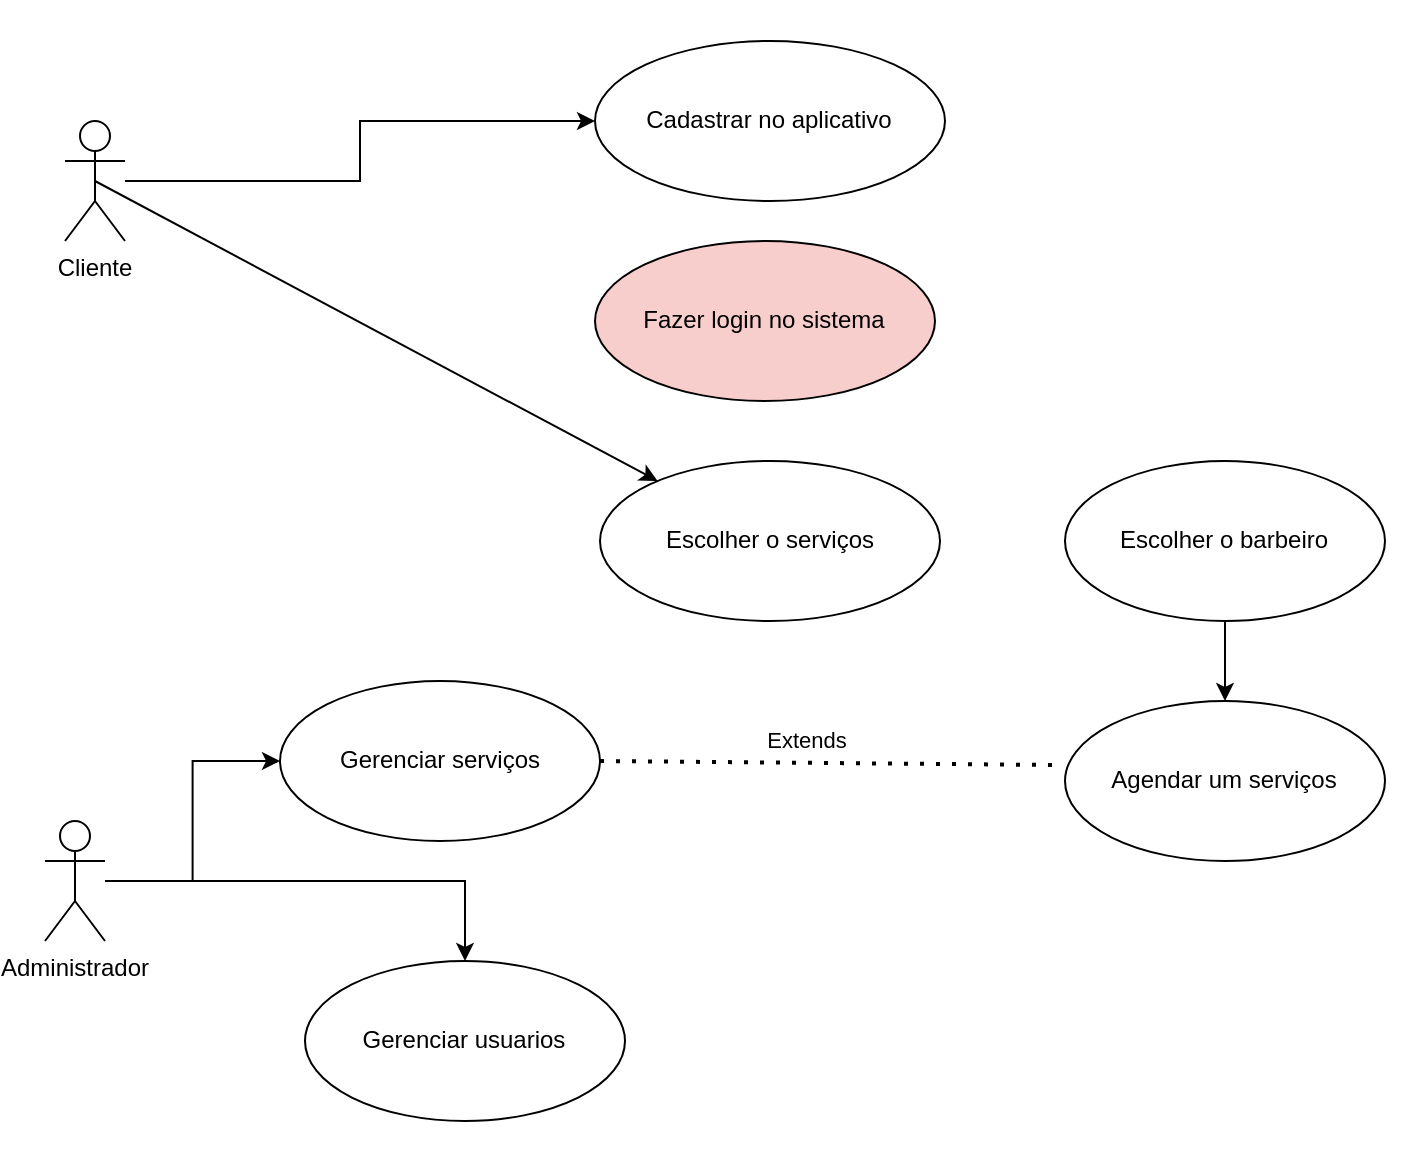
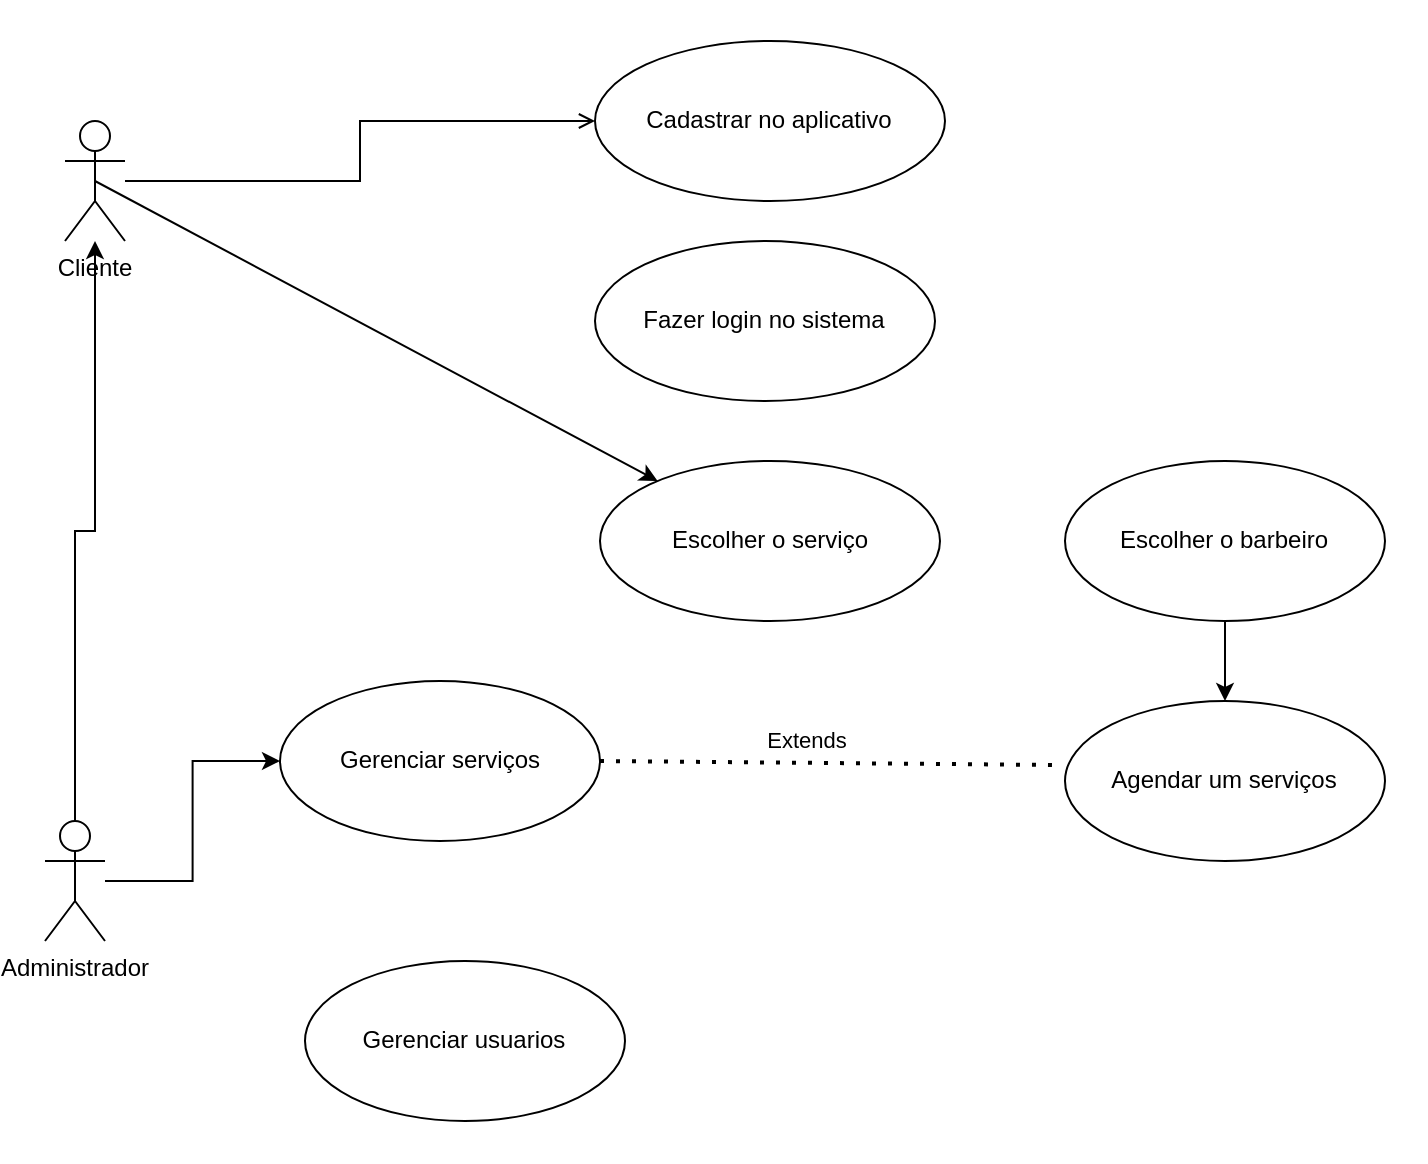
  <mxCell id="0" />
  <mxCell id="1" parent="0" />
- <mxCell id="2" style="edgeStyle=orthogonalEdgeStyle;rounded=0;orthogonalLoop=1;jettySize=auto;html=1;" edge="1" parent="1" source="3" target="7"><mxGeometry relative="1" as="geometry" /></mxCell>
+ <mxCell id="2" style="edgeStyle=orthogonalEdgeStyle;rounded=0;orthogonalLoop=1;jettySize=auto;html=1;endArrow=open;" edge="1" parent="1" source="3" target="7"><mxGeometry relative="1" as="geometry" /></mxCell>
  <mxCell id="3" value="Cliente" style="shape=umlActor;verticalLabelPosition=bottom;verticalAlign=top;html=1;outlineConnect=0;" parent="1" vertex="1"><mxGeometry x="30" y="60" width="30" height="60" as="geometry" /></mxCell>
- <mxCell id="4" style="edgeStyle=orthogonalEdgeStyle;rounded=0;orthogonalLoop=1;jettySize=auto;html=1;" parent="1" source="6" target="14" edge="1"><mxGeometry relative="1" as="geometry" /></mxCell>
+ <mxCell id="4" style="edgeStyle=orthogonalEdgeStyle;rounded=0;orthogonalLoop=1;jettySize=auto;html=1;" parent="1" source="6" target="3" edge="1"><mxGeometry relative="1" as="geometry" /></mxCell>
  <mxCell id="5" style="edgeStyle=orthogonalEdgeStyle;rounded=0;orthogonalLoop=1;jettySize=auto;html=1;" parent="1" source="6" target="15" edge="1"><mxGeometry relative="1" as="geometry" /></mxCell>
  <mxCell id="6" value="Administrador" style="shape=umlActor;verticalLabelPosition=bottom;verticalAlign=top;html=1;outlineConnect=0;" parent="1" vertex="1"><mxGeometry x="20" y="410" width="30" height="60" as="geometry" /></mxCell>
  <mxCell id="7" value="Cadastrar no aplicativo" style="ellipse;whiteSpace=wrap;html=1;" parent="1" vertex="1"><mxGeometry x="295" y="20" width="175" height="80" as="geometry" /></mxCell>
- <mxCell id="8" value="Fazer login no sistema" style="ellipse;whiteSpace=wrap;html=1;fillColor=#f8cecc;" parent="1" vertex="1"><mxGeometry x="295" y="120" width="170" height="80" as="geometry" /></mxCell>
+ <mxCell id="8" value="Fazer login no sistema" style="ellipse;whiteSpace=wrap;html=1;" parent="1" vertex="1"><mxGeometry x="295" y="120" width="170" height="80" as="geometry" /></mxCell>
  <mxCell id="9" value="" style="endArrow=classic;html=1;rounded=0;exitX=0.5;exitY=0.5;exitDx=0;exitDy=0;exitPerimeter=0;" parent="1" source="3" target="10" edge="1"><mxGeometry width="50" height="50" relative="1" as="geometry"><mxPoint x="70" y="110" as="sourcePoint" /><mxPoint x="180" y="100" as="targetPoint" /></mxGeometry></mxCell>
- <mxCell id="10" value="Escolher o serviços" style="ellipse;whiteSpace=wrap;html=1;" parent="1" vertex="1"><mxGeometry x="297.5" y="230" width="170" height="80" as="geometry" /></mxCell>
+ <mxCell id="10" value="Escolher o serviço" style="ellipse;whiteSpace=wrap;html=1;" parent="1" vertex="1"><mxGeometry x="297.5" y="230" width="170" height="80" as="geometry" /></mxCell>
  <mxCell id="11" value="" style="edgeStyle=orthogonalEdgeStyle;rounded=0;orthogonalLoop=1;jettySize=auto;html=1;" parent="1" source="12" target="13" edge="1"><mxGeometry relative="1" as="geometry" /></mxCell>
  <mxCell id="12" value="Escolher o barbeiro" style="ellipse;whiteSpace=wrap;html=1;" parent="1" vertex="1"><mxGeometry x="530" y="230" width="160" height="80" as="geometry" /></mxCell>
  <mxCell id="13" value="Agendar um serviços" style="ellipse;whiteSpace=wrap;html=1;" parent="1" vertex="1"><mxGeometry x="530" y="350" width="160" height="80" as="geometry" /></mxCell>
  <mxCell id="14" value="Gerenciar usuarios" style="ellipse;whiteSpace=wrap;html=1;" parent="1" vertex="1"><mxGeometry x="150" y="480" width="160" height="80" as="geometry" /></mxCell>
  <mxCell id="15" value="Gerenciar serviços" style="ellipse;whiteSpace=wrap;html=1;" parent="1" vertex="1"><mxGeometry x="137.5" y="340" width="160" height="80" as="geometry" /></mxCell>
  <mxCell id="16" value="" style="endArrow=none;dashed=1;html=1;dashPattern=1 3;strokeWidth=2;rounded=0;exitX=1;exitY=0.5;exitDx=0;exitDy=0;entryX=-0.025;entryY=0.4;entryDx=0;entryDy=0;entryPerimeter=0;" parent="1" source="15" target="13" edge="1"><mxGeometry width="50" height="50" relative="1" as="geometry"><mxPoint x="360" y="310" as="sourcePoint" /><mxPoint x="410" y="260" as="targetPoint" /><Array as="points" /></mxGeometry></mxCell>
  <mxCell id="17" value="Extends" style="edgeLabel;html=1;align=center;verticalAlign=middle;resizable=0;points=[];" parent="16" vertex="1" connectable="0"><mxGeometry x="-0.129" y="-1" relative="1" as="geometry"><mxPoint x="3" y="-12" as="offset" /></mxGeometry></mxCell>
